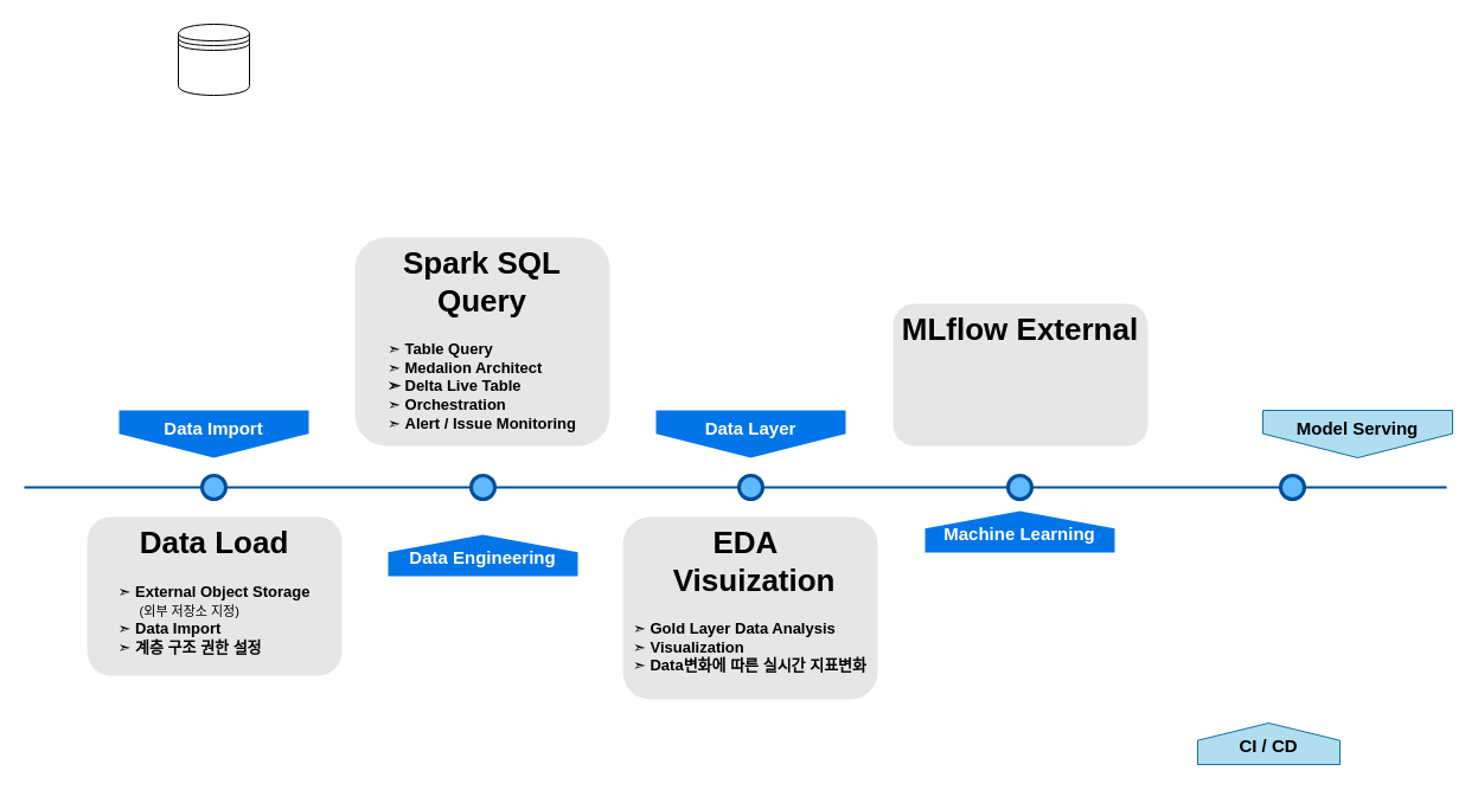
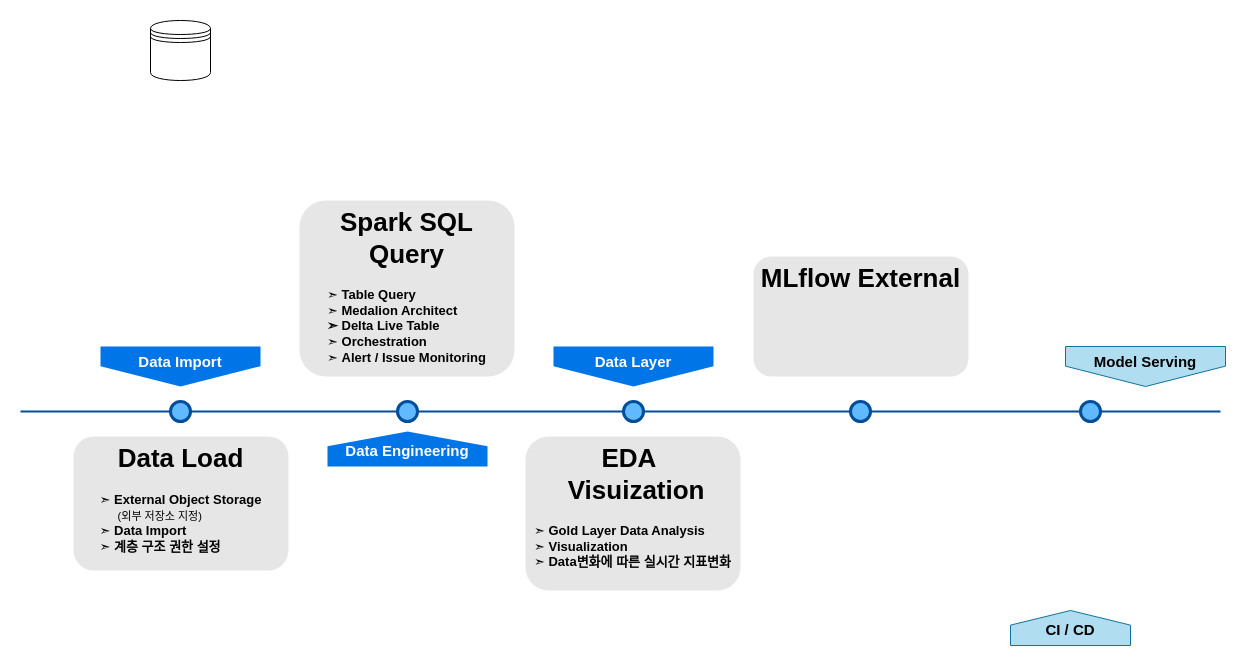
  <mxCell id="0" />
  <mxCell id="1" parent="0" />
  <mxCell id="2" value="" style="line;strokeWidth=2;html=1;fillColor=none;fontSize=28;fontColor=#004D99;strokeColor=#004D99;" parent="1" vertex="1"><mxGeometry x="20" y="406" width="1200" height="10" as="geometry" /></mxCell>
  <mxCell id="3" value="&lt;font style=&quot;vertical-align: inherit;&quot;&gt;&lt;font style=&quot;vertical-align: inherit;&quot;&gt;&lt;b&gt;Data Import&lt;/b&gt;&lt;/font&gt;&lt;/font&gt;" style="shape=offPageConnector;whiteSpace=wrap;html=1;fillColor=#0075E8;fontSize=15;fontColor=#FFFFFF;size=0.509;verticalAlign=top;strokeColor=none;" parent="1" vertex="1"><mxGeometry x="100" y="346" width="160" height="40" as="geometry" /></mxCell>
  <mxCell id="4" value="&lt;span&gt;&lt;font style=&quot;vertical-align: inherit;&quot;&gt;&lt;font style=&quot;vertical-align: inherit;&quot;&gt;&lt;b&gt;Data Layer&lt;/b&gt;&lt;/font&gt;&lt;/font&gt;&lt;/span&gt;" style="shape=offPageConnector;whiteSpace=wrap;html=1;fillColor=#0075E8;fontSize=15;fontColor=#FFFFFF;size=0.509;verticalAlign=top;strokeColor=none;" parent="1" vertex="1"><mxGeometry x="553" y="346" width="160" height="40" as="geometry" /></mxCell>
- <mxCell id="5" value="&lt;span&gt;&lt;font style=&quot;vertical-align: inherit;&quot;&gt;&lt;font style=&quot;vertical-align: inherit;&quot;&gt;&lt;b&gt;Data Engineering&lt;/b&gt;&lt;/font&gt;&lt;/font&gt;&lt;/span&gt;" style="shape=offPageConnector;whiteSpace=wrap;html=1;fillColor=#0075E8;fontSize=15;fontColor=#FFFFFF;size=0.418;flipV=1;verticalAlign=bottom;strokeColor=none;spacingBottom=4;" parent="1" vertex="1"><mxGeometry x="327" y="451" width="160" height="35" as="geometry" /></mxCell>
- <mxCell id="6" value="&lt;span&gt;&lt;b&gt;Machine Learning&lt;/b&gt;&lt;/span&gt;" style="shape=offPageConnector;whiteSpace=wrap;html=1;fillColor=#0075E8;fontSize=15;fontColor=#FFFFFF;size=0.418;flipV=1;verticalAlign=bottom;strokeColor=none;spacingBottom=4;" parent="1" vertex="1"><mxGeometry x="780" y="431" width="160" height="35" as="geometry" /></mxCell>
+ <mxCell id="5" value="&lt;span&gt;&lt;font style=&quot;vertical-align: inherit;&quot;&gt;&lt;font style=&quot;vertical-align: inherit;&quot;&gt;&lt;b&gt;Data Engineering&lt;/b&gt;&lt;/font&gt;&lt;/font&gt;&lt;/span&gt;" style="shape=offPageConnector;whiteSpace=wrap;html=1;fillColor=#0075E8;fontSize=15;fontColor=#FFFFFF;size=0.418;flipV=1;verticalAlign=bottom;strokeColor=none;spacingBottom=4;" parent="1" vertex="1"><mxGeometry x="327" y="431" width="160" height="35" as="geometry" /></mxCell>
  <mxCell id="7" value="" style="ellipse;whiteSpace=wrap;html=1;fillColor=#61BAFF;fontSize=28;fontColor=#004D99;strokeWidth=3;strokeColor=#004D99;" parent="1" vertex="1"><mxGeometry x="170" y="401" width="20" height="20" as="geometry" /></mxCell>
  <mxCell id="8" value="" style="ellipse;whiteSpace=wrap;html=1;fillColor=#61BAFF;fontSize=28;fontColor=#004D99;strokeWidth=3;strokeColor=#004D99;" parent="1" vertex="1"><mxGeometry x="397" y="401" width="20" height="20" as="geometry" /></mxCell>
  <mxCell id="9" value="" style="ellipse;whiteSpace=wrap;html=1;fillColor=#61BAFF;fontSize=28;fontColor=#004D99;strokeWidth=3;strokeColor=#004D99;" parent="1" vertex="1"><mxGeometry x="623" y="401" width="20" height="20" as="geometry" /></mxCell>
  <mxCell id="10" value="" style="ellipse;whiteSpace=wrap;html=1;fillColor=#61BAFF;fontSize=28;fontColor=#004D99;strokeWidth=3;strokeColor=#004D99;" parent="1" vertex="1"><mxGeometry x="850" y="401" width="20" height="20" as="geometry" /></mxCell>
  <mxCell id="11" value="&lt;h1&gt;Data Load&lt;/h1&gt;&lt;p&gt;&lt;/p&gt;&lt;div style=&quot;text-align: left;&quot;&gt;&lt;span style=&quot;background-color: initial;&quot;&gt;➣ &lt;b&gt;External Object Storage&lt;/b&gt;&lt;/span&gt;&lt;/div&gt;&lt;div style=&quot;text-align: left;&quot;&gt;&lt;span style=&quot;background-color: initial;&quot;&gt;&amp;nbsp; &amp;nbsp; &amp;nbsp;&lt;font style=&quot;font-size: 11px;&quot;&gt;(외부 저장소 지정)&lt;/font&gt;&lt;br&gt;&lt;/span&gt;&lt;span style=&quot;background-color: initial;&quot;&gt;➣ &lt;/span&gt;&lt;span style=&quot;background-color: initial;&quot;&gt;&lt;b&gt;Data Import&lt;br&gt;&lt;/b&gt;&lt;/span&gt;&lt;span style=&quot;background-color: initial;&quot;&gt;➣ &lt;/span&gt;&lt;b style=&quot;background-color: initial;&quot;&gt;계층 구조 권한 설정&lt;/b&gt;&lt;/div&gt;" style="text;html=1;spacing=5;spacingTop=-20;whiteSpace=wrap;overflow=hidden;strokeColor=none;strokeWidth=3;fillColor=#E6E6E6;fontSize=13;fontColor=#000000;align=center;rounded=1;" parent="1" vertex="1"><mxGeometry x="73" y="436" width="215" height="134" as="geometry" /></mxCell>
  <mxCell id="12" value="&lt;h1&gt;Spark SQL&lt;br&gt;Query&lt;/h1&gt;&lt;p style=&quot;text-align: left;&quot;&gt;➣ &lt;b&gt;Table Query&lt;br&gt;&lt;/b&gt;➣ &lt;b&gt;Medalion Architect&lt;br&gt;&lt;/b&gt;&lt;b style=&quot;--tw-border-spacing-x: 0; --tw-border-spacing-y: 0; --tw-translate-x: 0; --tw-translate-y: 0; --tw-rotate: 0; --tw-skew-x: 0; --tw-skew-y: 0; --tw-scale-x: 1; --tw-scale-y: 1; --tw-pan-x: ; --tw-pan-y: ; --tw-pinch-zoom: ; --tw-scroll-snap-strictness: proximity; --tw-ordinal: ; --tw-slashed-zero: ; --tw-numeric-figure: ; --tw-numeric-spacing: ; --tw-numeric-fraction: ; --tw-ring-inset: ; --tw-ring-offset-width: 0px; --tw-ring-offset-color: #fff; --tw-ring-color: rgb(59 130 246 / .5); --tw-ring-offset-shadow: 0 0 #0000; --tw-ring-shadow: 0 0 #0000; --tw-shadow: 0 0 #0000; --tw-shadow-colored: 0 0 #0000; --tw-blur: ; --tw-brightness: ; --tw-contrast: ; --tw-grayscale: ; --tw-hue-rotate: ; --tw-invert: ; --tw-saturate: ; --tw-sepia: ; --tw-drop-shadow: ; --tw-backdrop-blur: ; --tw-backdrop-brightness: ; --tw-backdrop-contrast: ; --tw-backdrop-grayscale: ; --tw-backdrop-hue-rotate: ; --tw-backdrop-invert: ; --tw-backdrop-opacity: ; --tw-backdrop-saturate: ; --tw-backdrop-sepia: ; border-color: var(--border-color);&quot;&gt;➣ Delta Live&amp;nbsp;&lt;b style=&quot;--tw-border-spacing-x: 0; --tw-border-spacing-y: 0; --tw-translate-x: 0; --tw-translate-y: 0; --tw-rotate: 0; --tw-skew-x: 0; --tw-skew-y: 0; --tw-scale-x: 1; --tw-scale-y: 1; --tw-pan-x: ; --tw-pan-y: ; --tw-pinch-zoom: ; --tw-scroll-snap-strictness: proximity; --tw-ordinal: ; --tw-slashed-zero: ; --tw-numeric-figure: ; --tw-numeric-spacing: ; --tw-numeric-fraction: ; --tw-ring-inset: ; --tw-ring-offset-width: 0px; --tw-ring-offset-color: #fff; --tw-ring-color: rgb(59 130 246 / .5); --tw-ring-offset-shadow: 0 0 #0000; --tw-ring-shadow: 0 0 #0000; --tw-shadow: 0 0 #0000; --tw-shadow-colored: 0 0 #0000; --tw-blur: ; --tw-brightness: ; --tw-contrast: ; --tw-grayscale: ; --tw-hue-rotate: ; --tw-invert: ; --tw-saturate: ; --tw-sepia: ; --tw-drop-shadow: ; --tw-backdrop-blur: ; --tw-backdrop-brightness: ; --tw-backdrop-contrast: ; --tw-backdrop-grayscale: ; --tw-backdrop-hue-rotate: ; --tw-backdrop-invert: ; --tw-backdrop-opacity: ; --tw-backdrop-saturate: ; --tw-backdrop-sepia: ; border-color: var(--border-color);&quot;&gt;Table&lt;/b&gt;&lt;br&gt;&lt;/b&gt;➣ &lt;b&gt;Orchestration&lt;br&gt;&lt;/b&gt;➣ &lt;b&gt;Alert / Issue Monitoring&lt;br&gt;&lt;br&gt;&lt;/b&gt;&lt;/p&gt;" style="text;html=1;spacing=5;spacingTop=-20;whiteSpace=wrap;overflow=hidden;strokeColor=none;strokeWidth=3;fillColor=#E6E6E6;fontSize=13;fontColor=#000000;align=center;rounded=1;" parent="1" vertex="1"><mxGeometry x="299" y="200" width="215" height="176" as="geometry" /></mxCell>
  <mxCell id="13" value="&lt;h1&gt;EDA&amp;nbsp;&lt;br&gt;&amp;nbsp;Visuization&lt;/h1&gt;&lt;p&gt;&lt;/p&gt;&lt;div style=&quot;text-align: left;&quot;&gt;&lt;span style=&quot;background-color: initial;&quot;&gt;➣&amp;nbsp;&lt;/span&gt;&lt;span style=&quot;background-color: initial; --tw-border-spacing-x: 0; --tw-border-spacing-y: 0; --tw-translate-x: 0; --tw-translate-y: 0; --tw-rotate: 0; --tw-skew-x: 0; --tw-skew-y: 0; --tw-scale-x: 1; --tw-scale-y: 1; --tw-pan-x: ; --tw-pan-y: ; --tw-pinch-zoom: ; --tw-scroll-snap-strictness: proximity; --tw-ordinal: ; --tw-slashed-zero: ; --tw-numeric-figure: ; --tw-numeric-spacing: ; --tw-numeric-fraction: ; --tw-ring-inset: ; --tw-ring-offset-width: 0px; --tw-ring-offset-color: #fff; --tw-ring-color: rgb(59 130 246 / .5); --tw-ring-offset-shadow: 0 0 #0000; --tw-ring-shadow: 0 0 #0000; --tw-shadow: 0 0 #0000; --tw-shadow-colored: 0 0 #0000; --tw-blur: ; --tw-brightness: ; --tw-contrast: ; --tw-grayscale: ; --tw-hue-rotate: ; --tw-invert: ; --tw-saturate: ; --tw-sepia: ; --tw-drop-shadow: ; --tw-backdrop-blur: ; --tw-backdrop-brightness: ; --tw-backdrop-contrast: ; --tw-backdrop-grayscale: ; --tw-backdrop-hue-rotate: ; --tw-backdrop-invert: ; --tw-backdrop-opacity: ; --tw-backdrop-saturate: ; --tw-backdrop-sepia: ; border-color: var(--border-color);&quot;&gt;&lt;b&gt;Gold Layer Data Analysis&lt;/b&gt;&lt;/span&gt;&lt;/div&gt;&lt;span style=&quot;background-color: initial;&quot;&gt;&lt;div style=&quot;text-align: left;&quot;&gt;&lt;span style=&quot;background-color: initial;&quot;&gt;➣ &lt;/span&gt;&lt;span style=&quot;background-color: initial;&quot;&gt;&lt;b&gt;Visualization&lt;/b&gt;&lt;/span&gt;&lt;/div&gt;&lt;/span&gt;&lt;span style=&quot;background-color: initial;&quot;&gt;&lt;div style=&quot;text-align: left;&quot;&gt;&lt;span style=&quot;background-color: initial;&quot;&gt;➣ &lt;/span&gt;&lt;b style=&quot;background-color: initial;&quot;&gt;Data변화에 따른 실시간 지표변화&lt;/b&gt;&lt;/div&gt;&lt;/span&gt;&lt;p&gt;&lt;/p&gt;&lt;p&gt;&lt;/p&gt;" style="text;html=1;spacing=5;spacingTop=-20;whiteSpace=wrap;overflow=hidden;strokeColor=none;strokeWidth=3;fillColor=#E6E6E6;fontSize=13;fontColor=#000000;align=center;rounded=1;" parent="1" vertex="1"><mxGeometry x="525" y="436" width="215" height="154" as="geometry" /></mxCell>
  <mxCell id="14" value="&lt;h1&gt;MLflow External&lt;/h1&gt;" style="text;html=1;spacing=5;spacingTop=-20;whiteSpace=wrap;overflow=hidden;strokeColor=none;strokeWidth=3;fillColor=#E6E6E6;fontSize=13;fontColor=#000000;align=center;rounded=1;" parent="1" vertex="1"><mxGeometry x="753" y="256" width="215" height="120" as="geometry" /></mxCell>
  <mxCell id="15" value="" style="ellipse;whiteSpace=wrap;html=1;fillColor=#61BAFF;fontSize=28;fontColor=#004D99;strokeWidth=3;strokeColor=#004D99;" vertex="1" parent="1"><mxGeometry x="1080" y="401" width="20" height="20" as="geometry" /></mxCell>
  <mxCell id="16" value="&lt;span&gt;&lt;font style=&quot;vertical-align: inherit;&quot;&gt;&lt;font style=&quot;vertical-align: inherit;&quot;&gt;&lt;b&gt;Model Serving&lt;/b&gt;&lt;/font&gt;&lt;/font&gt;&lt;/span&gt;" style="shape=offPageConnector;whiteSpace=wrap;html=1;fillColor=#b1ddf0;fontSize=15;size=0.509;verticalAlign=top;strokeColor=#10739e;" vertex="1" parent="1"><mxGeometry x="1065" y="346" width="160" height="40" as="geometry" /></mxCell>
  <mxCell id="17" value="&lt;span&gt;&lt;b&gt;CI / CD&lt;/b&gt;&lt;/span&gt;" style="shape=offPageConnector;whiteSpace=wrap;html=1;fillColor=#b1ddf0;fontSize=15;size=0.418;flipV=1;verticalAlign=bottom;strokeColor=#10739e;spacingBottom=4;" vertex="1" parent="1"><mxGeometry x="1010" y="610" width="120" height="35" as="geometry" /></mxCell>
  <mxCell id="18" value="" style="shape=datastore;whiteSpace=wrap;html=1;" vertex="1" parent="1"><mxGeometry x="150" y="20" width="60" height="60" as="geometry" /></mxCell>
